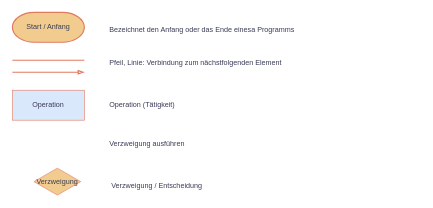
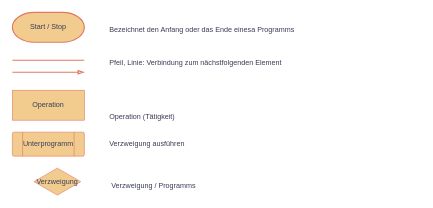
  <mxCell id="0" />
  <mxCell id="1" parent="0" />
- <mxCell id="2" value="Start / Anfang" style="strokeWidth=2;html=1;shape=mxgraph.flowchart.terminator;whiteSpace=wrap;labelBackgroundColor=none;fillColor=#F2CC8F;strokeColor=#E07A5F;fontColor=#393C56;" vertex="1" parent="1"><mxGeometry x="20" y="20" width="120" height="50" as="geometry" /></mxCell>
+ <mxCell id="2" value="Start / Stop" style="strokeWidth=2;html=1;shape=mxgraph.flowchart.terminator;whiteSpace=wrap;labelBackgroundColor=none;fillColor=#F2CC8F;strokeColor=#E07A5F;fontColor=#393C56;" vertex="1" parent="1"><mxGeometry x="20" y="20" width="120" height="50" as="geometry" /></mxCell>
  <mxCell id="3" value="Bezeichnet den Anfang oder das Ende einesa Programms" style="text;html=1;strokeColor=none;fillColor=none;align=left;verticalAlign=middle;whiteSpace=wrap;rounded=0;fontColor=#393C56;" vertex="1" parent="1"><mxGeometry x="180" y="35" width="520" height="30" as="geometry" /></mxCell>
  <mxCell id="4" value="" style="endArrow=none;html=1;rounded=0;strokeColor=#E07A5F;fontColor=#393C56;fillColor=#F2CC8F;fontSize=12;strokeWidth=2;" edge="1" parent="1"><mxGeometry width="50" height="50" relative="1" as="geometry"><mxPoint x="20" y="100" as="sourcePoint" /><mxPoint x="140" y="100" as="targetPoint" /></mxGeometry></mxCell>
  <mxCell id="5" value="" style="endArrow=blockThin;html=1;rounded=0;strokeColor=#E07A5F;fontColor=#393C56;fillColor=#F2CC8F;endFill=0;strokeWidth=2;" edge="1" parent="1"><mxGeometry width="50" height="50" relative="1" as="geometry"><mxPoint x="20" y="120" as="sourcePoint" /><mxPoint x="140" y="120" as="targetPoint" /></mxGeometry></mxCell>
  <mxCell id="6" value="Pfeil, Linie: Verbindung zum nächstfolgenden Element" style="text;html=1;strokeColor=none;fillColor=none;align=left;verticalAlign=middle;whiteSpace=wrap;rounded=0;fontColor=#393C56;" vertex="1" parent="1"><mxGeometry x="180" y="90" width="520" height="30" as="geometry" /></mxCell>
- <mxCell id="7" value="Operation" style="rounded=0;whiteSpace=wrap;html=1;strokeColor=#E07A5F;fontSize=12;fontColor=#393C56;fillColor=#dae8fc;" vertex="1" parent="1"><mxGeometry x="20" y="150" width="120" height="50" as="geometry" /></mxCell>
- <mxCell id="8" value="Operation (Tätigkeit)" style="text;html=1;strokeColor=none;fillColor=none;align=left;verticalAlign=middle;whiteSpace=wrap;rounded=0;fontColor=#393C56;" vertex="1" parent="1"><mxGeometry x="180" y="160" width="520" height="30" as="geometry" /></mxCell>
+ <mxCell id="7" value="Operation" style="rounded=0;whiteSpace=wrap;html=1;strokeColor=#E07A5F;fontSize=12;fontColor=#393C56;fillColor=#F2CC8F;" vertex="1" parent="1"><mxGeometry x="20" y="150" width="120" height="50" as="geometry" /></mxCell>
+ <mxCell id="8" value="Operation (Tätigkeit)" style="text;html=1;strokeColor=none;fillColor=none;align=left;verticalAlign=middle;whiteSpace=wrap;rounded=0;fontColor=#393C56;" vertex="1" parent="1"><mxGeometry x="180" y="180" width="520" height="30" as="geometry" /></mxCell>
+ <mxCell id="9" value="Unterprogramm" style="verticalLabelPosition=middle;verticalAlign=middle;html=1;shape=process;whiteSpace=wrap;rounded=1;size=0.14;arcSize=6;strokeColor=#E07A5F;fontSize=12;fontColor=#393C56;fillColor=#F2CC8F;labelPosition=center;align=center;" vertex="1" parent="1"><mxGeometry x="20" y="220" width="120" height="40" as="geometry" /></mxCell>
  <mxCell id="10" value="Verzweigung ausführen" style="text;html=1;strokeColor=none;fillColor=none;align=left;verticalAlign=middle;whiteSpace=wrap;rounded=0;fontColor=#393C56;" vertex="1" parent="1"><mxGeometry x="180" y="225" width="520" height="30" as="geometry" /></mxCell>
  <mxCell id="11" value="Verzweigung" style="html=1;whiteSpace=wrap;aspect=fixed;shape=isoRectangle;strokeColor=#E07A5F;fontSize=12;fontColor=#393C56;fillColor=#F2CC8F;" vertex="1" parent="1"><mxGeometry x="30" y="280" width="130" height="45" as="geometry" /></mxCell>
- <mxCell id="12" value="&amp;nbsp;Verzweigung / Entscheidung&amp;nbsp;" style="text;html=1;strokeColor=none;fillColor=none;align=left;verticalAlign=middle;whiteSpace=wrap;rounded=0;fontColor=#393C56;" vertex="1" parent="1"><mxGeometry x="180" y="295" width="520" height="30" as="geometry" /></mxCell>
+ <mxCell id="12" value="&amp;nbsp;Verzweigung / Programms&amp;nbsp;" style="text;html=1;strokeColor=none;fillColor=none;align=left;verticalAlign=middle;whiteSpace=wrap;rounded=0;fontColor=#393C56;" vertex="1" parent="1"><mxGeometry x="180" y="295" width="520" height="30" as="geometry" /></mxCell>
